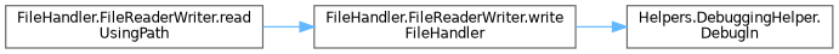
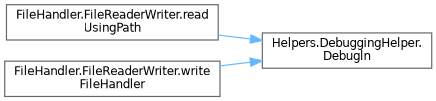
  digraph {
    rankdir=LR
    node [color=grey40 fillcolor=white fontname=Helvetica fontsize=10 shape=box style=filled]
    edge [color=steelblue1 fontname=Helvetica fontsize=10 labelfontname=Helvetica labelfontsize=10 style=solid]
    n1 [height=0.2 label="Helpers.DebuggingHelper.\lDebugln" width=0.4]
    n2 [height=0.2 label="FileHandler.FileReaderWriter.read\lUsingPath" width=0.4]
    n3 [height=0.2 label="FileHandler.FileReaderWriter.write\lFileHandler" width=0.4]
-   n2 -> n3
+   n2 -> n1
    n3 -> n1
  }
